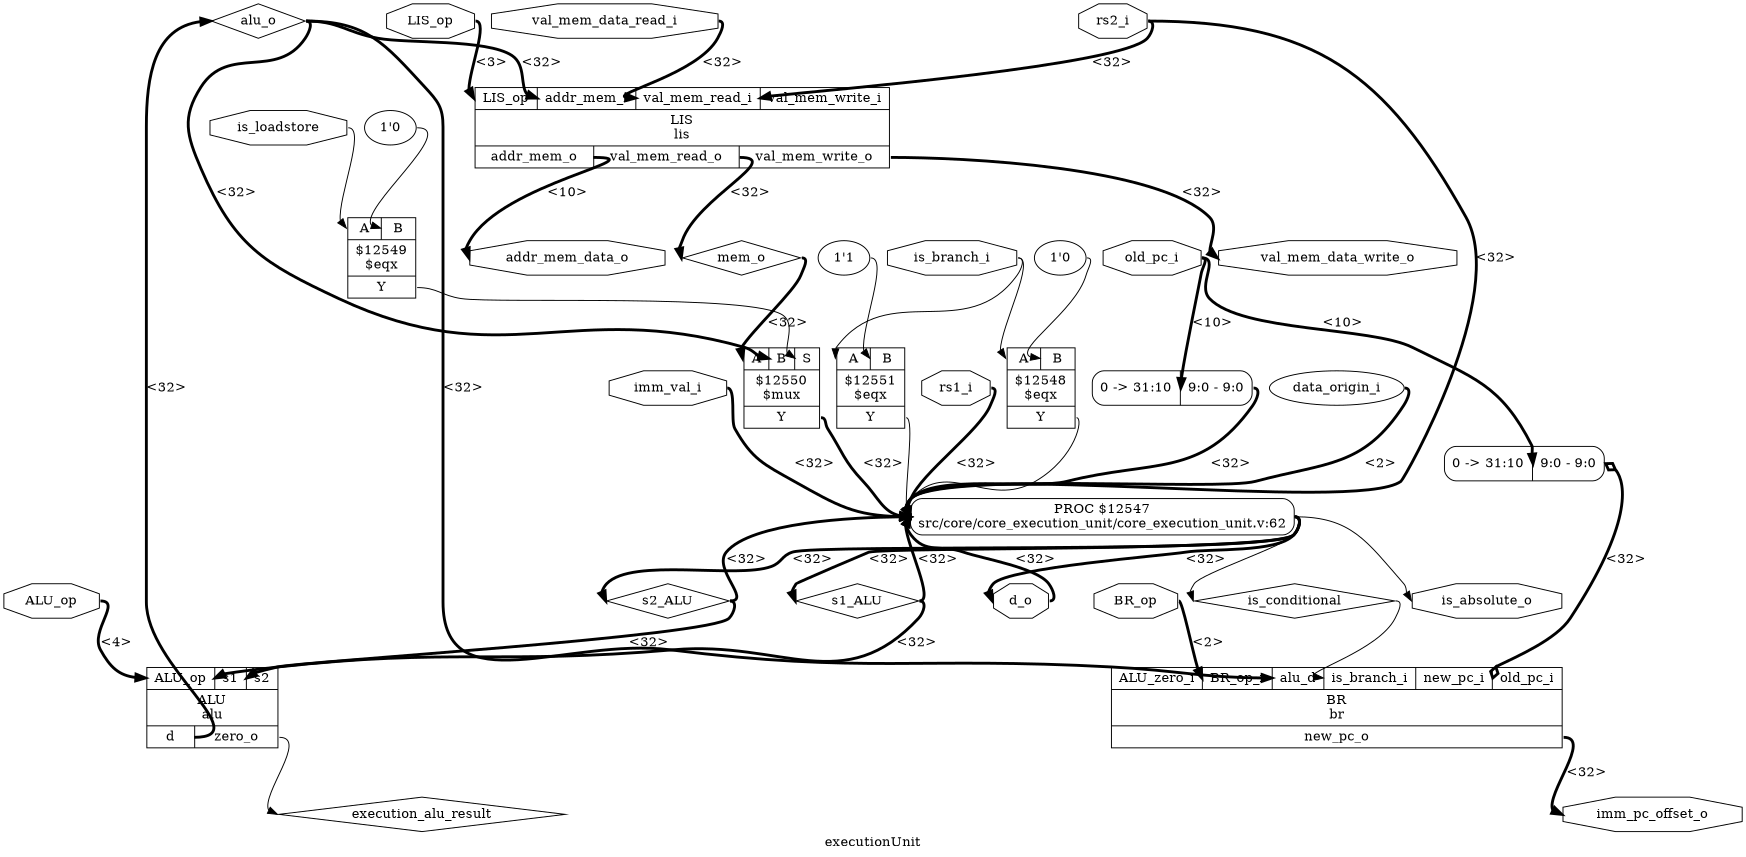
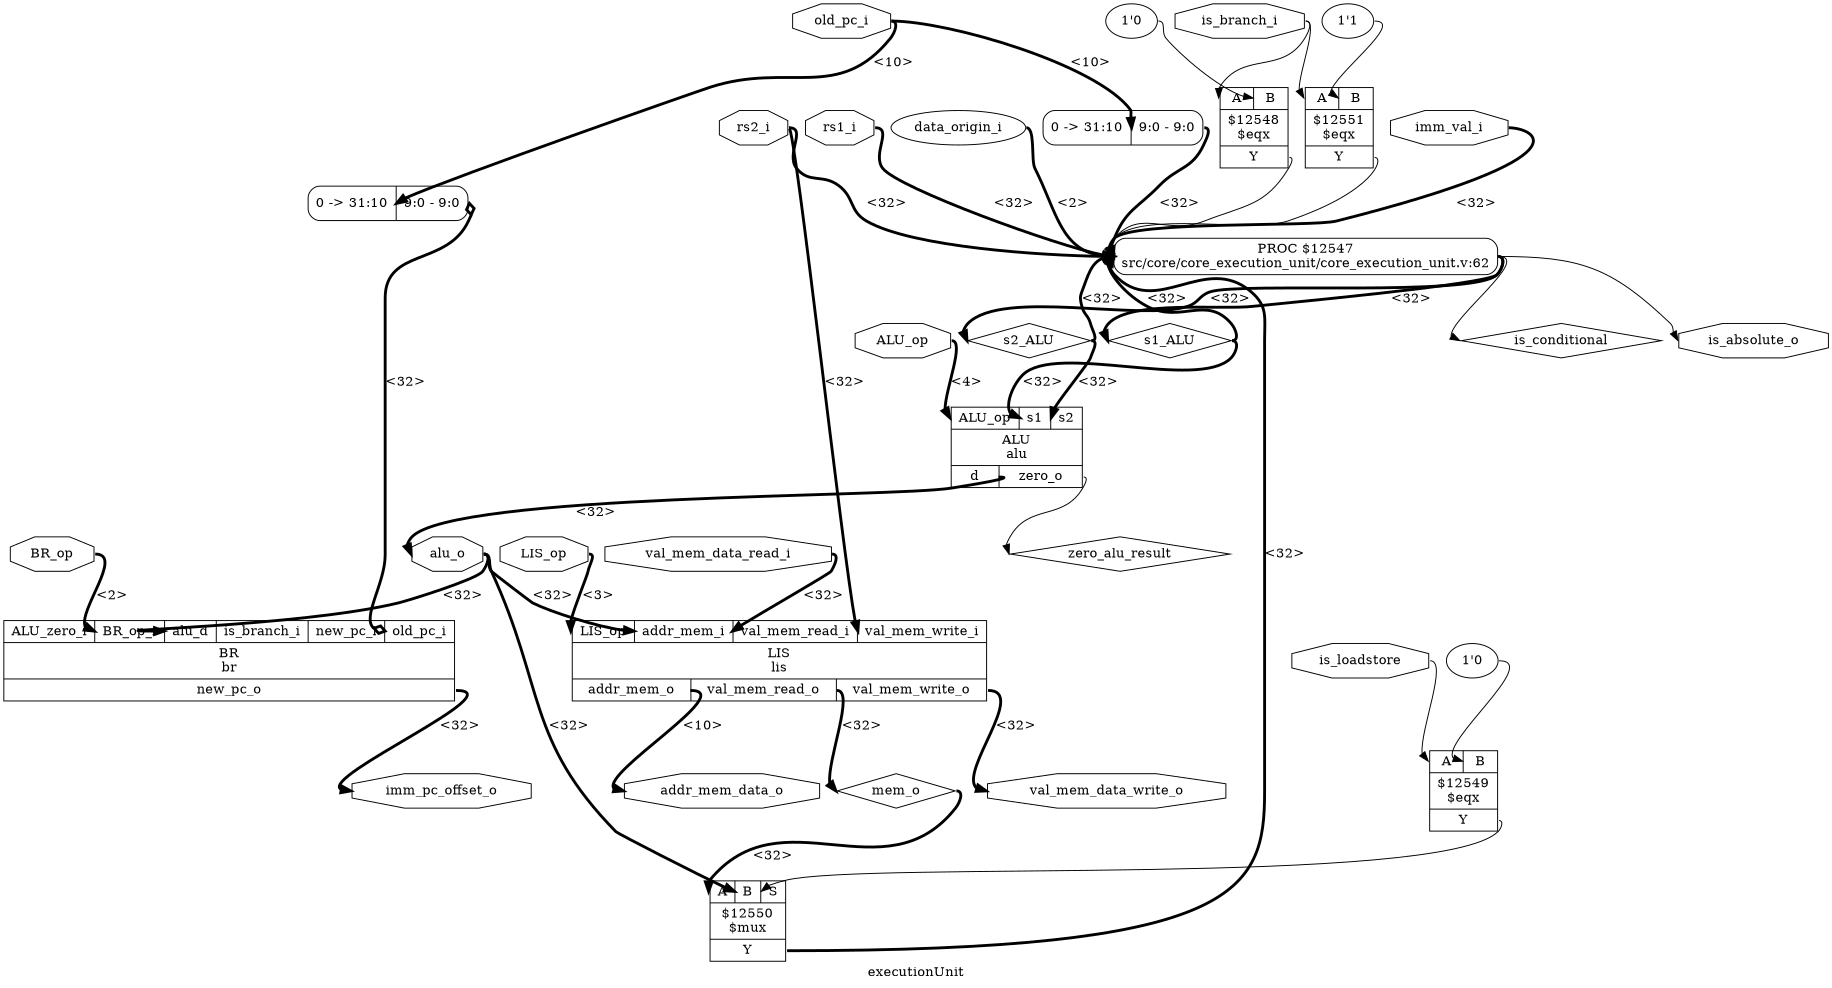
  digraph {
    label=executionUnit
    rankdir=TB
    remincross=true
    node [color=black fontcolor=black shape=octagon]
    edge [color=black headport=w tailport=e style="setlinewidth(3)"]
    n1 [label=is_conditional shape=diamond]
    n2 [label="{{<p48> ALU_zero_i|<p49> BR_op_i|<p50> alu_d|<p51> is_branch_i|<p52> new_pc_i|<p35> old_pc_i}|BR\nbr|{<p53> new_pc_o}}" shape=record color="" fontcolor=""]
    n3 [label=imm_pc_offset_o]
    n4 [label=s1_ALU shape=diamond]
    n5 [label="{{<p47> ALU_op|<p62> s1|<p63> s2}|ALU\nalu|{<p64> d|<p65> zero_o}}" shape=record color="" fontcolor=""]
    n6 [label="PROC $12547\nsrc/core/core_execution_unit/core_execution_unit.v:62" shape=box style=rounded color="" fontcolor=""]
-   n7 [label=execution_alu_result shape=diamond]
-   n8 [label=alu_o shape=diamond]
+   n7 [label=zero_alu_result shape=diamond]
+   n8 [label=alu_o]
    n9 [label=s2_ALU shape=diamond]
    n10 [label=is_absolute_o]
-   n11 [label=d_o]
    n12 [label=mem_o shape=diamond]
    n13 [label="{{<p67> A|<p68> B|<p71> S}|$12550\n$mux|{<p69> Y}}" shape=record color="" fontcolor=""]
    n14 [label="{{<p46> LIS_op|<p55> addr_mem_i|<p56> val_mem_read_i|<p57> val_mem_write_i}|LIS\nlis|{<p58> addr_mem_o|<p59> val_mem_read_o|<p60> val_mem_write_o}}" shape=record color="" fontcolor=""]
    n15 [label=addr_mem_data_o]
    n16 [label=val_mem_data_write_o]
    n17 [label=is_loadstore]
    n18 [label="{{<p67> A|<p68> B}|$12549\n$eqx|{<p69> Y}}" shape=record color="" fontcolor=""]
    n19 [label=is_branch_i]
    n20 [label="{{<p67> A|<p68> B}|$12551\n$eqx|{<p69> Y}}" shape=record color="" fontcolor=""]
    n21 [label="{{<p67> A|<p68> B}|$12548\n$eqx|{<p69> Y}}" shape=record color="" fontcolor=""]
    n22 [label=old_pc_i]
    n23 [label="0 -&gt; 31:10 |<s0> 9:0 - 9:0 " shape=record style=rounded color="" fontcolor=""]
    n24 [label="0 -&gt; 31:10 |<s0> 9:0 - 9:0 " shape=record style=rounded color="" fontcolor=""]
    n25 [label=val_mem_data_read_i]
    n26 [label=imm_val_i]
    n27 [label=rs2_i]
    n28 [label=rs1_i]
    n29 [label=data_origin_i shape=ellipse]
    n30 [label=BR_op]
    n31 [label=LIS_op]
    n32 [label=ALU_op]
    n33 [label="1'1" color="" fontcolor="" shape=""]
    n34 [label="1'0" color="" fontcolor="" shape=""]
    n35 [label="1'0" color="" fontcolor="" shape=""]
-   n1 -> n2 [headport="p51:w" style=""]
    n2 -> n3 [label="<32>" tailport="p53:e"]
    n4 -> n5 [headport="p62:w" label="<32>"]
    n4 -> n6 [label="<32>"]
    n5 -> n7 [tailport="p65:e" style=""]
    n5 -> n8 [label="<32>" tailport="p64:e"]
    n6 -> n1 [style=""]
    n6 -> n4 [label="<32>"]
    n6 -> n9 [label="<32>"]
    n6 -> n10 [style=""]
-   n6 -> n11 [label="<32>"]
    n8 -> n2 [headport="p50:w" label="<32>"]
    n8 -> n13 [headport="p68:w" label="<32>"]
    n8 -> n14 [headport="p55:w" label="<32>"]
    n9 -> n5 [headport="p63:w" label="<32>"]
    n9 -> n6 [label="<32>"]
-   n11 -> n6 [label="<32>"]
    n12 -> n13 [headport="p67:w" label="<32>"]
    n13 -> n6 [label="<32>" tailport="p69:e"]
    n14 -> n12 [label="<32>" tailport="p59:e"]
    n14 -> n15 [label="<10>" tailport="p58:e"]
    n14 -> n16 [label="<32>" tailport="p60:e"]
    n17 -> n18 [headport="p67:w" style=""]
    n18 -> n13 [headport="p71:w" tailport="p69:e" style=""]
    n19 -> n20 [headport="p67:w" style=""]
    n19 -> n21 [headport="p67:w" style=""]
    n20 -> n6 [tailport="p69:e" style=""]
    n21 -> n6 [tailport="p69:e" style=""]
    n22 -> n23 [headport="s0:w" label="<10>"]
    n22 -> n24 [headport="s0:w" label="<10>"]
    n23 -> n2 [arrowhead=odiamond arrowtail=odiamond dir=both headport="p35:w" label="<32>"]
    n24 -> n6 [label="<32>"]
    n25 -> n14 [headport="p56:w" label="<32>"]
    n26 -> n6 [label="<32>"]
    n27 -> n6 [label="<32>"]
    n27 -> n14 [headport="p57:w" label="<32>"]
    n28 -> n6 [label="<32>"]
    n29 -> n6 [label="<2>"]
    n30 -> n2 [headport="p49:w" label="<2>"]
    n31 -> n14 [headport="p46:w" label="<3>"]
    n32 -> n5 [headport="p47:w" label="<4>"]
    n33 -> n20 [headport="p68:w" style=""]
    n34 -> n18 [headport="p68:w" style=""]
    n35 -> n21 [headport="p68:w" style=""]
  }
